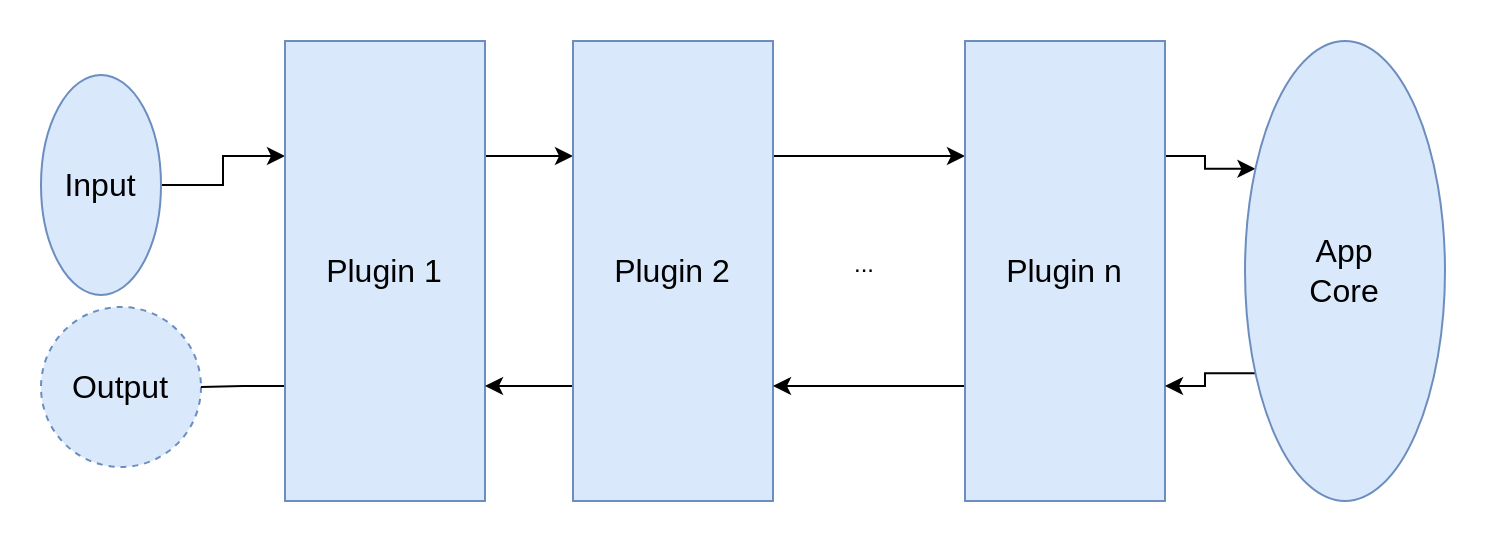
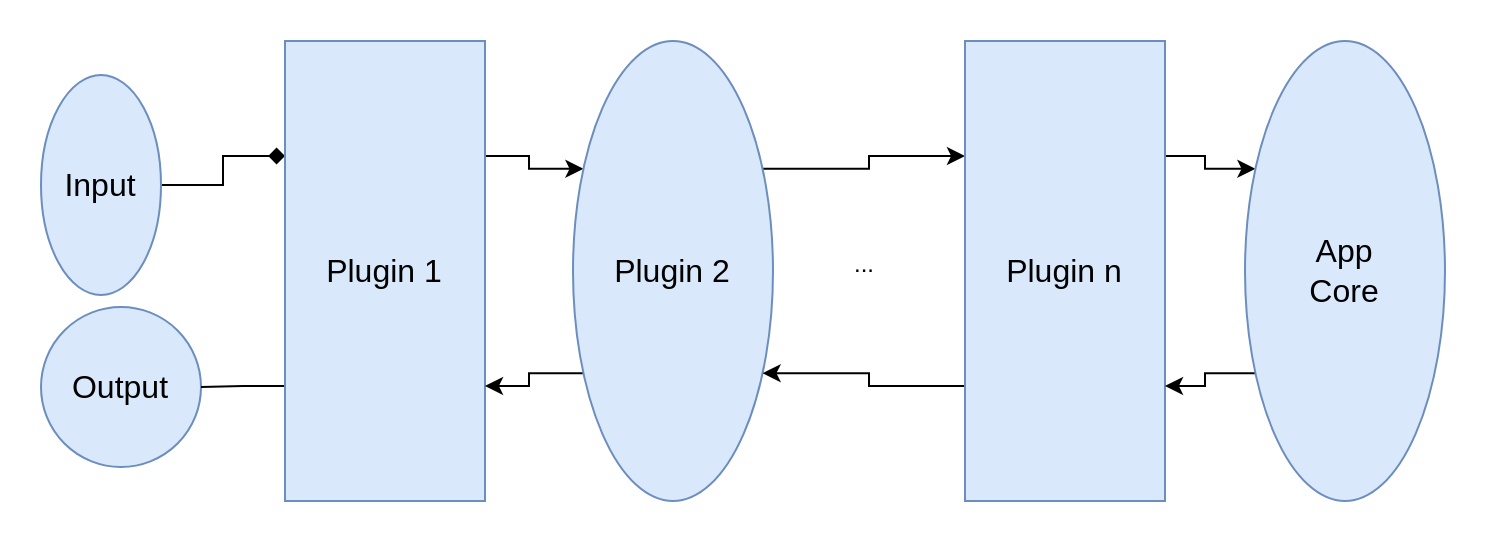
  <mxCell id="0" />
  <mxCell id="1" parent="0" />
- <mxCell id="2" style="edgeStyle=orthogonalEdgeStyle;rounded=0;orthogonalLoop=1;jettySize=auto;html=1;exitX=1;exitY=0.5;exitDx=0;exitDy=0;entryX=0;entryY=0.25;entryDx=0;entryDy=0;" edge="1" parent="1" source="3" target="7"><mxGeometry relative="1" as="geometry" /></mxCell>
+ <mxCell id="2" style="edgeStyle=orthogonalEdgeStyle;rounded=0;orthogonalLoop=1;jettySize=auto;html=1;exitX=1;exitY=0.5;exitDx=0;exitDy=0;entryX=0;entryY=0.25;entryDx=0;entryDy=0;endArrow=diamond;" edge="1" parent="1" source="3" target="7"><mxGeometry relative="1" as="geometry" /></mxCell>
  <mxCell id="3" value="Input" style="ellipse;whiteSpace=wrap;html=1;aspect=fixed;fontSize=16;fillColor=#dae8fc;strokeColor=#6c8ebf;" parent="1" vertex="1"><mxGeometry x="20" y="37" width="60" height="110" as="geometry" /></mxCell>
- <mxCell id="4" value="Output" style="ellipse;whiteSpace=wrap;html=1;aspect=fixed;fontSize=16;fillColor=#dae8fc;strokeColor=#6c8ebf;dashed=1;" parent="1" vertex="1"><mxGeometry x="20" y="153" width="80" height="80" as="geometry" /></mxCell>
+ <mxCell id="4" value="Output" style="ellipse;whiteSpace=wrap;html=1;aspect=fixed;fontSize=16;fillColor=#dae8fc;strokeColor=#6c8ebf;" parent="1" vertex="1"><mxGeometry x="20" y="153" width="80" height="80" as="geometry" /></mxCell>
  <mxCell id="5" style="edgeStyle=orthogonalEdgeStyle;rounded=0;orthogonalLoop=1;jettySize=auto;html=1;exitX=1;exitY=0.25;exitDx=0;exitDy=0;entryX=0;entryY=0.25;entryDx=0;entryDy=0;" edge="1" parent="1" source="7" target="10"><mxGeometry relative="1" as="geometry" /></mxCell>
  <mxCell id="6" style="edgeStyle=orthogonalEdgeStyle;rounded=0;orthogonalLoop=1;jettySize=auto;html=1;exitX=0;exitY=0.75;exitDx=0;exitDy=0;entryX=1;entryY=0.5;entryDx=0;entryDy=0;endArrow=none;" edge="1" parent="1" source="7" target="4"><mxGeometry relative="1" as="geometry" /></mxCell>
  <mxCell id="7" value="Plugin 1" style="rounded=0;whiteSpace=wrap;html=1;fontSize=16;fillColor=#dae8fc;strokeColor=#6c8ebf;" parent="1" vertex="1"><mxGeometry x="142" y="20" width="100" height="230" as="geometry" /></mxCell>
  <mxCell id="8" style="edgeStyle=orthogonalEdgeStyle;rounded=0;orthogonalLoop=1;jettySize=auto;html=1;exitX=1;exitY=0.25;exitDx=0;exitDy=0;entryX=0;entryY=0.25;entryDx=0;entryDy=0;" edge="1" parent="1" source="10" target="13"><mxGeometry relative="1" as="geometry" /></mxCell>
  <mxCell id="9" style="edgeStyle=orthogonalEdgeStyle;rounded=0;orthogonalLoop=1;jettySize=auto;html=1;exitX=0;exitY=0.75;exitDx=0;exitDy=0;entryX=1;entryY=0.75;entryDx=0;entryDy=0;" edge="1" parent="1" source="10" target="7"><mxGeometry relative="1" as="geometry" /></mxCell>
- <mxCell id="10" value="Plugin 2" style="rounded=0;whiteSpace=wrap;html=1;fontSize=16;fillColor=#dae8fc;strokeColor=#6c8ebf;" vertex="1" parent="1"><mxGeometry x="286" y="20" width="100" height="230" as="geometry" /></mxCell>
+ <mxCell id="10" value="Plugin 2" style="ellipse;whiteSpace=wrap;html=1;fontSize=16;fillColor=#dae8fc;strokeColor=#6c8ebf;" vertex="1" parent="1"><mxGeometry x="286" y="20" width="100" height="230" as="geometry" /></mxCell>
  <mxCell id="11" style="edgeStyle=orthogonalEdgeStyle;rounded=0;orthogonalLoop=1;jettySize=auto;html=1;exitX=1;exitY=0.25;exitDx=0;exitDy=0;entryX=0;entryY=0.25;entryDx=0;entryDy=0;" edge="1" parent="1" source="13" target="15"><mxGeometry relative="1" as="geometry" /></mxCell>
  <mxCell id="12" style="edgeStyle=orthogonalEdgeStyle;rounded=0;orthogonalLoop=1;jettySize=auto;html=1;exitX=0;exitY=0.75;exitDx=0;exitDy=0;entryX=1;entryY=0.75;entryDx=0;entryDy=0;" edge="1" parent="1" source="13" target="10"><mxGeometry relative="1" as="geometry" /></mxCell>
  <mxCell id="13" value="Plugin n" style="rounded=0;whiteSpace=wrap;html=1;fontSize=16;fillColor=#dae8fc;strokeColor=#6c8ebf;" vertex="1" parent="1"><mxGeometry x="482" y="20" width="100" height="230" as="geometry" /></mxCell>
  <mxCell id="14" style="edgeStyle=orthogonalEdgeStyle;rounded=0;orthogonalLoop=1;jettySize=auto;html=1;exitX=0;exitY=0.75;exitDx=0;exitDy=0;entryX=1;entryY=0.75;entryDx=0;entryDy=0;" edge="1" parent="1" source="15" target="13"><mxGeometry relative="1" as="geometry" /></mxCell>
  <mxCell id="15" value="App&lt;br&gt;Core" style="ellipse;whiteSpace=wrap;html=1;fontSize=16;fillColor=#dae8fc;strokeColor=#6c8ebf;" vertex="1" parent="1"><mxGeometry x="622" y="20" width="100" height="230" as="geometry" /></mxCell>
  <mxCell id="16" value="..." style="text;html=1;strokeColor=none;fillColor=none;align=center;verticalAlign=middle;whiteSpace=wrap;rounded=0;" vertex="1" parent="1"><mxGeometry x="402" y="117" width="60" height="30" as="geometry" /></mxCell>
